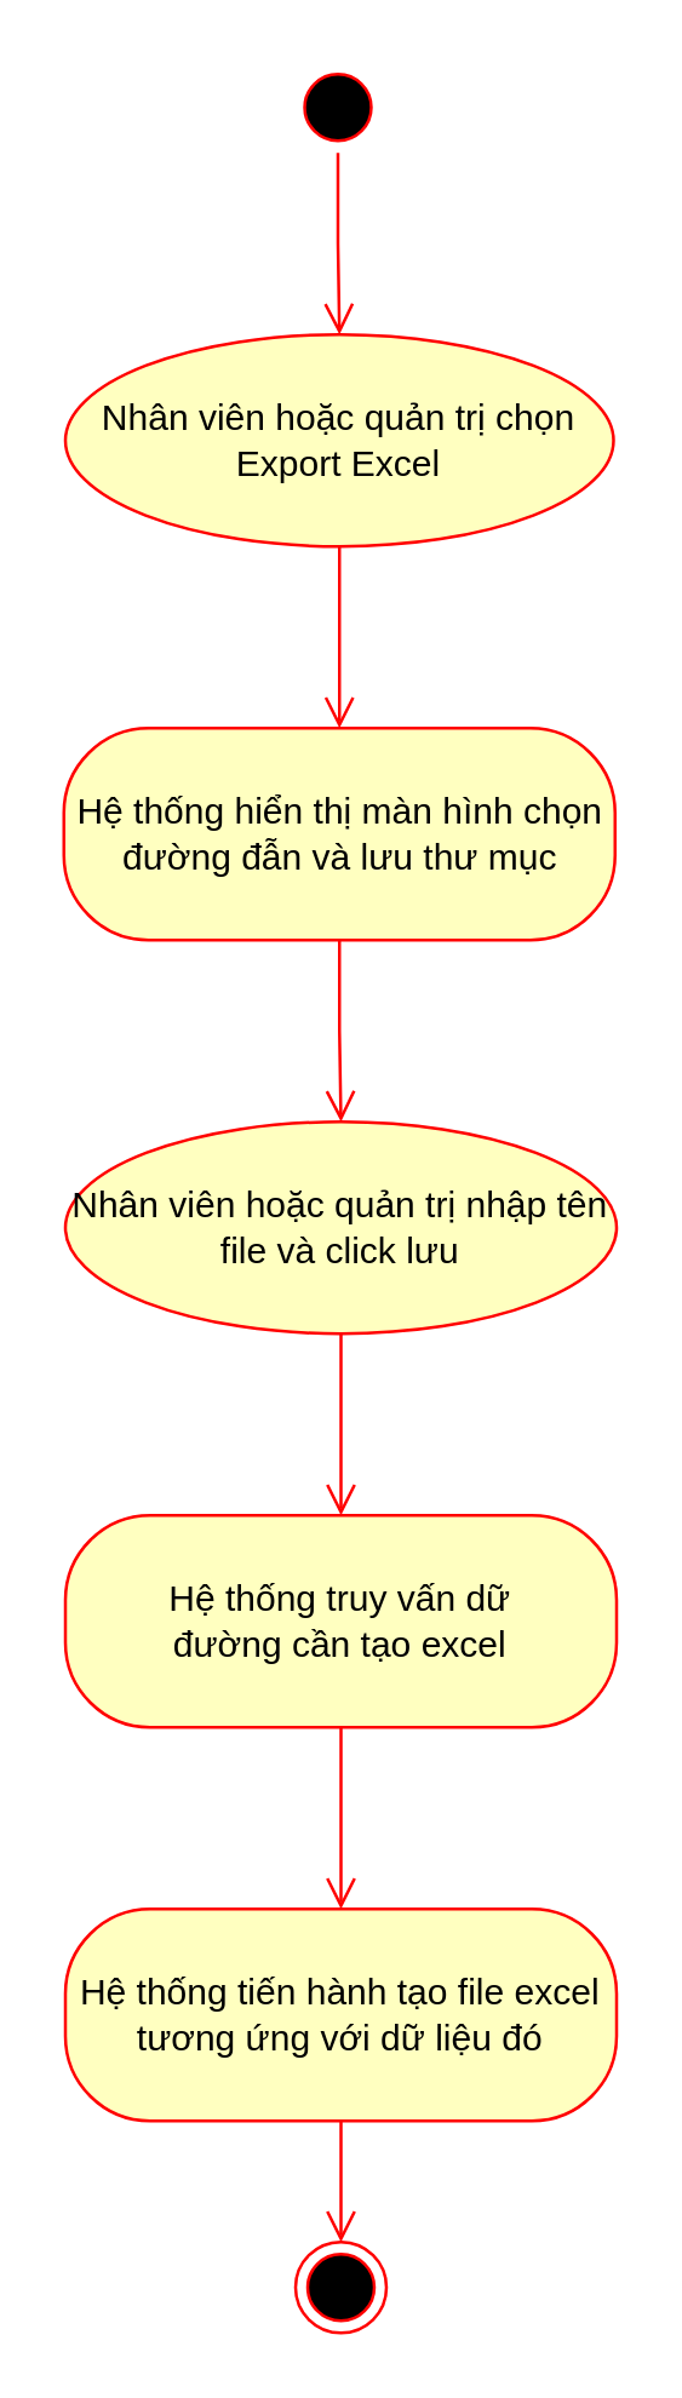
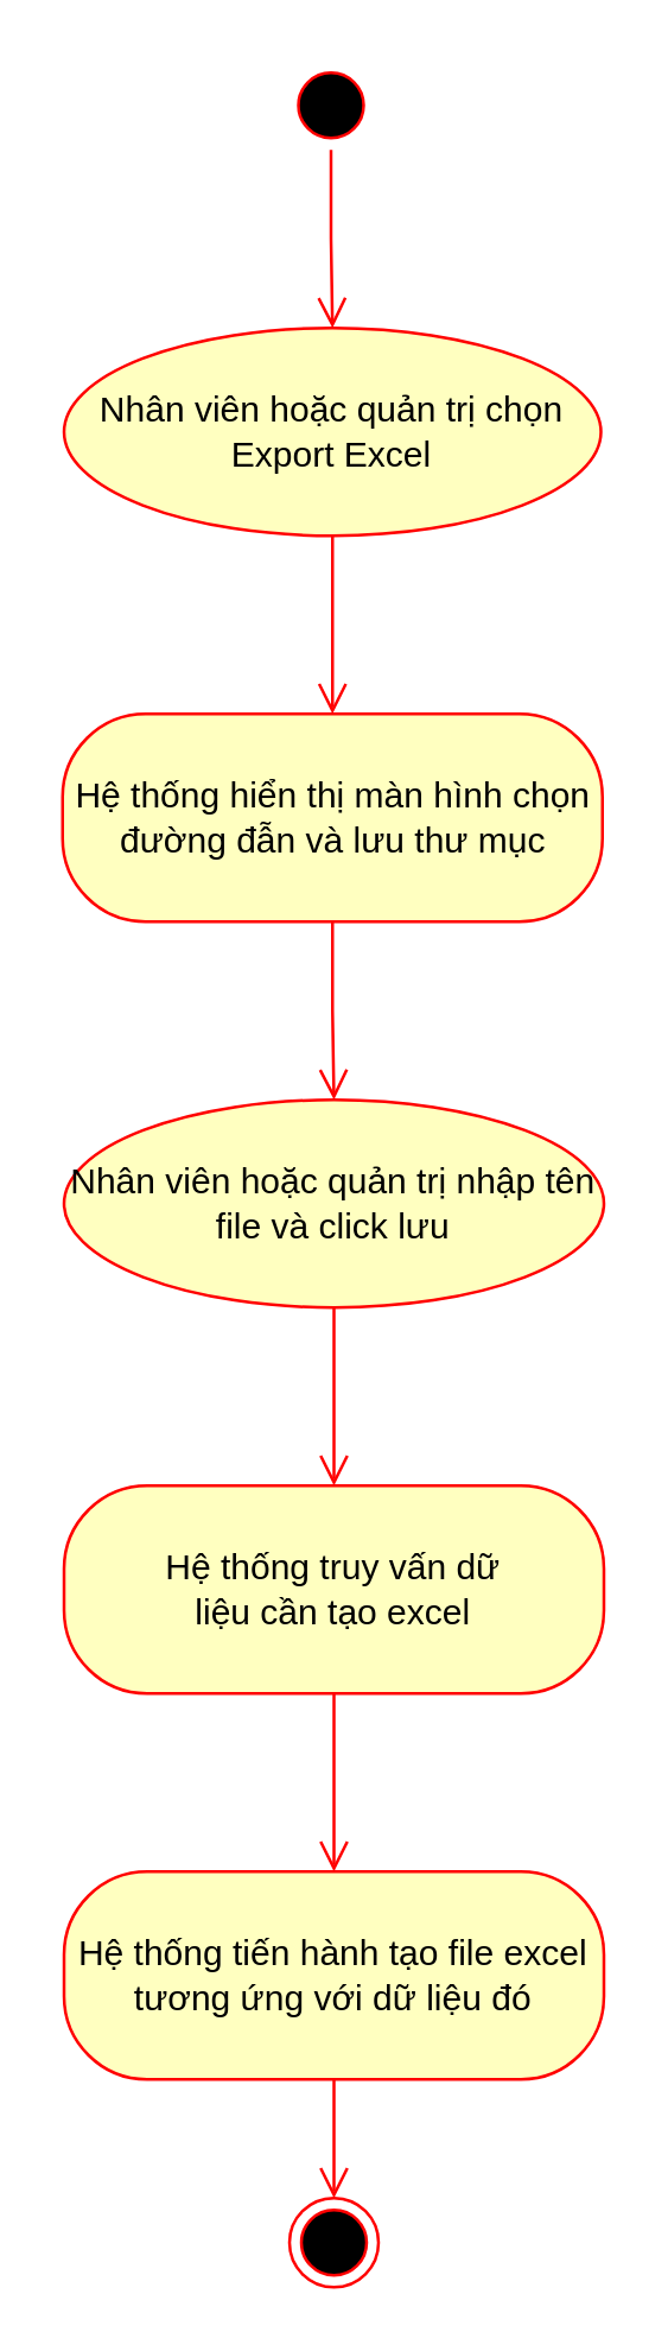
  <mxCell id="0" />
  <mxCell id="1" parent="0" />
  <mxCell id="2" value="" style="ellipse;html=1;shape=startState;fillColor=#000000;strokeColor=#ff0000;" vertex="1" parent="1"><mxGeometry x="96" y="20" width="30" height="30" as="geometry" /></mxCell>
  <mxCell id="3" value="" style="edgeStyle=orthogonalEdgeStyle;html=1;verticalAlign=bottom;endArrow=open;endSize=8;strokeColor=#ff0000;rounded=0;" edge="1" source="2" parent="1" target="5"><mxGeometry relative="1" as="geometry"><mxPoint x="111" y="110" as="targetPoint" /></mxGeometry></mxCell>
  <mxCell id="4" value="" style="ellipse;html=1;shape=endState;fillColor=#000000;strokeColor=#ff0000;" vertex="1" parent="1"><mxGeometry x="97" y="740" width="30" height="30" as="geometry" /></mxCell>
  <mxCell id="5" value="Nhân viên hoặc quản trị chọn Export Excel" style="ellipse;whiteSpace=wrap;html=1;arcSize=40;fontColor=#000000;fillColor=#ffffc0;strokeColor=#ff0000;" vertex="1" parent="1"><mxGeometry x="21" y="110" width="181" height="70" as="geometry" /></mxCell>
  <mxCell id="6" value="" style="edgeStyle=orthogonalEdgeStyle;html=1;verticalAlign=bottom;endArrow=open;endSize=8;strokeColor=#ff0000;rounded=0;" edge="1" source="5" parent="1" target="7"><mxGeometry relative="1" as="geometry"><mxPoint x="111" y="210" as="targetPoint" /><Array as="points" /></mxGeometry></mxCell>
  <mxCell id="7" value="Hệ thống hiển thị màn hình chọn đường đẫn và lưu thư mục" style="rounded=1;whiteSpace=wrap;html=1;arcSize=40;fontColor=#000000;fillColor=#ffffc0;strokeColor=#ff0000;" vertex="1" parent="1"><mxGeometry x="20.5" y="240" width="182" height="70" as="geometry" /></mxCell>
- <mxCell id="8" value="Hệ thống truy vấn dữ &lt;br&gt;đường cần tạo excel" style="rounded=1;whiteSpace=wrap;html=1;arcSize=40;fontColor=#000000;fillColor=#ffffc0;strokeColor=#ff0000;" vertex="1" parent="1"><mxGeometry x="21" y="500" width="182" height="70" as="geometry" /></mxCell>
+ <mxCell id="8" value="Hệ thống truy vấn dữ &lt;br&gt;liệu cần tạo excel" style="rounded=1;whiteSpace=wrap;html=1;arcSize=40;fontColor=#000000;fillColor=#ffffc0;strokeColor=#ff0000;" vertex="1" parent="1"><mxGeometry x="21" y="500" width="182" height="70" as="geometry" /></mxCell>
  <mxCell id="9" value="Hệ thống tiến hành tạo file excel&lt;br&gt;tương ứng với dữ liệu đó" style="rounded=1;whiteSpace=wrap;html=1;arcSize=40;fontColor=#000000;fillColor=#ffffc0;strokeColor=#ff0000;" vertex="1" parent="1"><mxGeometry x="21" y="630" width="182" height="70" as="geometry" /></mxCell>
  <mxCell id="10" value="Nhân viên hoặc quản trị nhập tên file và click lưu" style="ellipse;whiteSpace=wrap;html=1;arcSize=40;fontColor=#000000;fillColor=#ffffc0;strokeColor=#ff0000;" vertex="1" parent="1"><mxGeometry x="21" y="370" width="182" height="70" as="geometry" /></mxCell>
  <mxCell id="11" value="" style="edgeStyle=orthogonalEdgeStyle;html=1;verticalAlign=bottom;endArrow=open;endSize=8;strokeColor=#ff0000;rounded=0;" edge="1" parent="1" source="7" target="10"><mxGeometry relative="1" as="geometry"><mxPoint x="126" y="490" as="targetPoint" /><mxPoint x="121.5" y="190" as="sourcePoint" /><Array as="points" /></mxGeometry></mxCell>
  <mxCell id="12" value="" style="edgeStyle=orthogonalEdgeStyle;html=1;verticalAlign=bottom;endArrow=open;endSize=8;strokeColor=#ff0000;rounded=0;" edge="1" parent="1" source="10" target="8"><mxGeometry relative="1" as="geometry"><mxPoint x="131.5" y="260" as="targetPoint" /><mxPoint x="131.5" y="200" as="sourcePoint" /><Array as="points" /></mxGeometry></mxCell>
  <mxCell id="13" value="" style="edgeStyle=orthogonalEdgeStyle;html=1;verticalAlign=bottom;endArrow=open;endSize=8;strokeColor=#ff0000;rounded=0;" edge="1" parent="1" source="8" target="9"><mxGeometry relative="1" as="geometry"><mxPoint x="122" y="510" as="targetPoint" /><mxPoint x="122" y="450" as="sourcePoint" /><Array as="points" /></mxGeometry></mxCell>
  <mxCell id="14" value="" style="edgeStyle=orthogonalEdgeStyle;html=1;verticalAlign=bottom;endArrow=open;endSize=8;strokeColor=#ff0000;rounded=0;" edge="1" parent="1" source="9" target="4"><mxGeometry relative="1" as="geometry"><mxPoint x="132" y="520" as="targetPoint" /><mxPoint x="132" y="460" as="sourcePoint" /><Array as="points" /></mxGeometry></mxCell>
